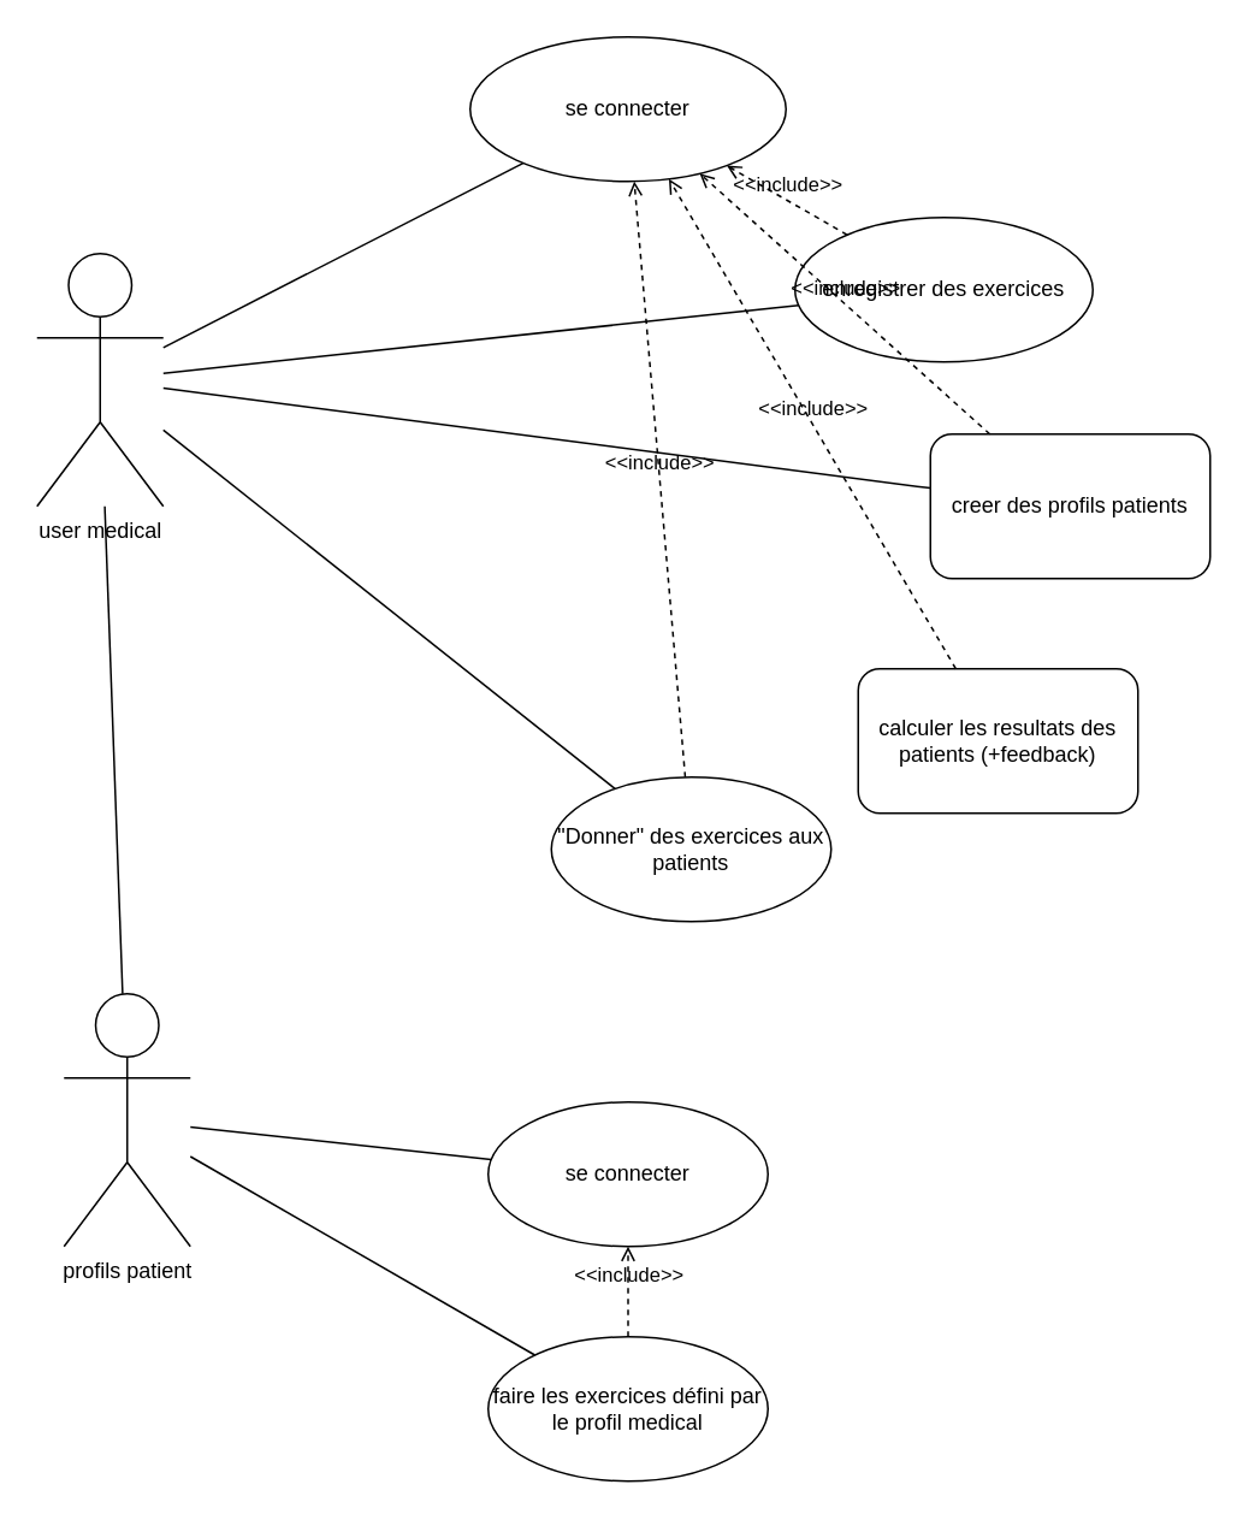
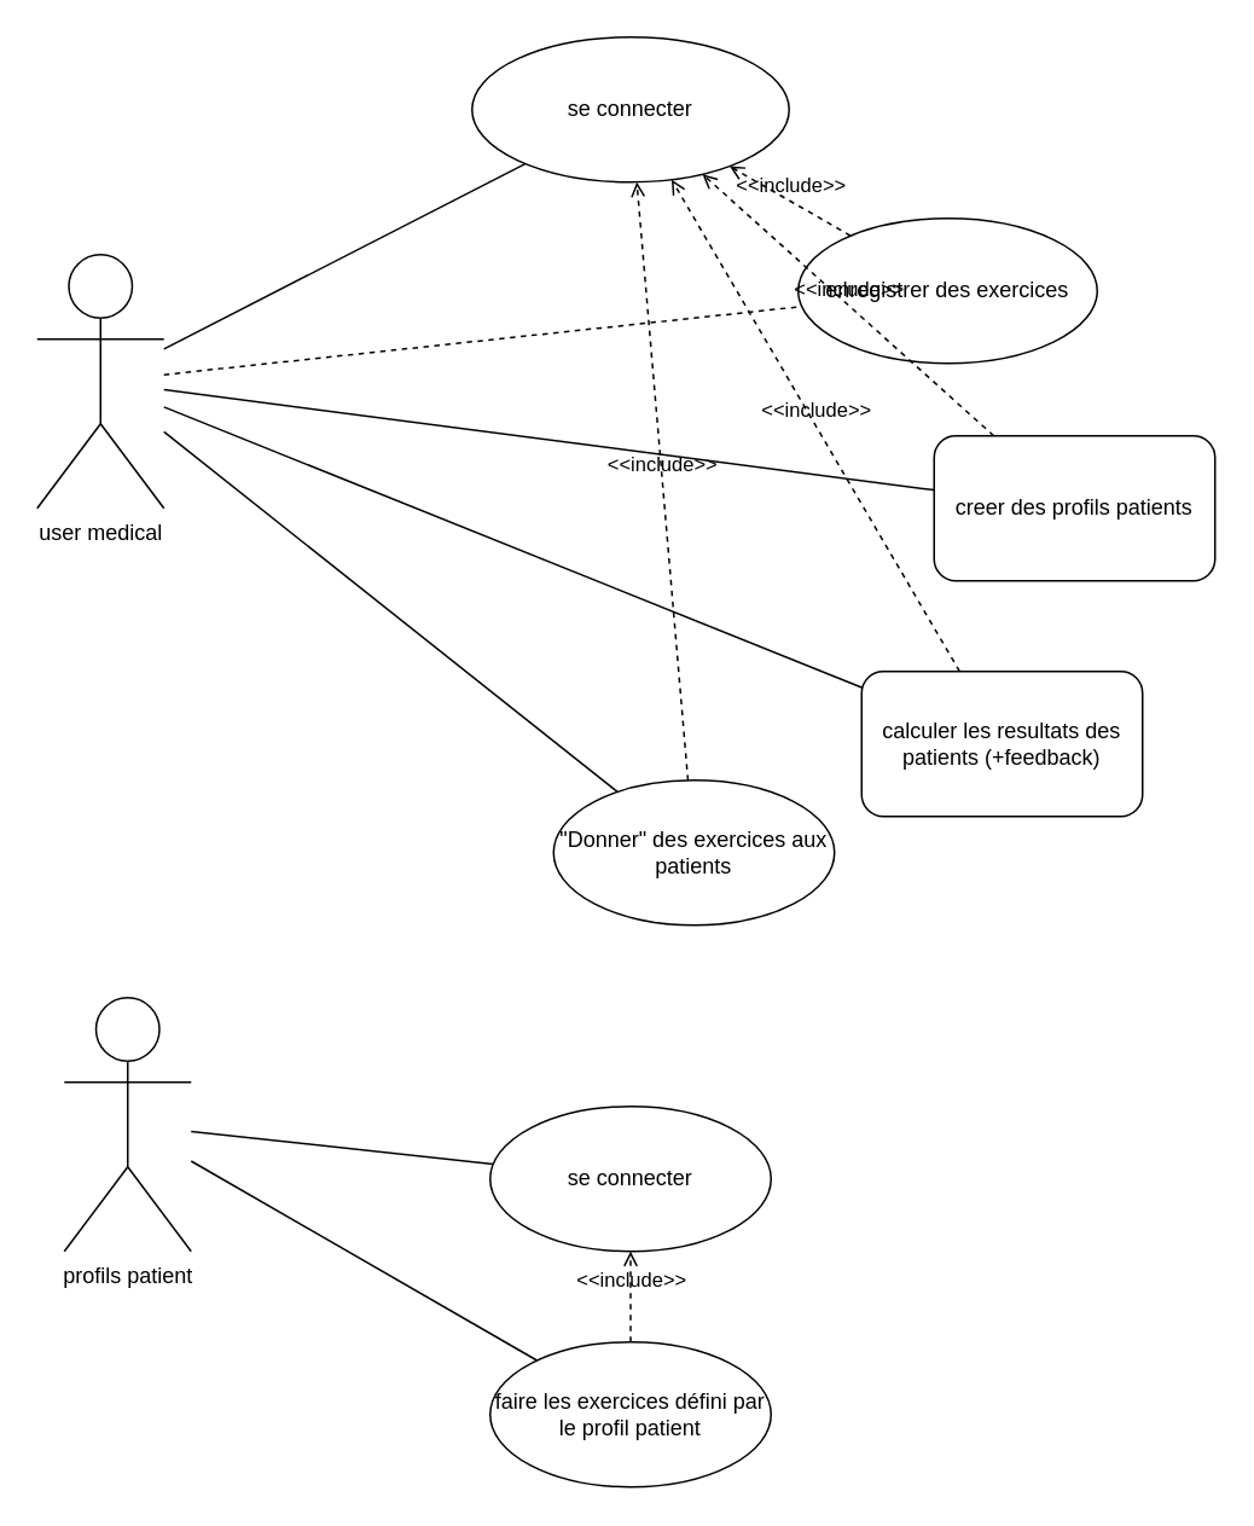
  <mxCell id="0" />
  <mxCell id="1" parent="0" />
  <mxCell id="2" value="user medical" style="shape=umlActor;verticalLabelPosition=bottom;verticalAlign=top;html=1;outlineConnect=0;" parent="1" vertex="1"><mxGeometry x="20" y="140" width="70" height="140" as="geometry" /></mxCell>
  <mxCell id="3" value="profils patient" style="shape=umlActor;verticalLabelPosition=bottom;verticalAlign=top;html=1;outlineConnect=0;" parent="1" vertex="1"><mxGeometry x="35" y="550" width="70" height="140" as="geometry" /></mxCell>
  <mxCell id="4" value="se connecter" style="ellipse;whiteSpace=wrap;html=1;" parent="1" vertex="1"><mxGeometry x="260" y="20" width="175" height="80" as="geometry" /></mxCell>
  <mxCell id="5" value="enregistrer des exercices" style="ellipse;whiteSpace=wrap;html=1;" parent="1" vertex="1"><mxGeometry x="440" y="120" width="165" height="80" as="geometry" /></mxCell>
  <mxCell id="6" value="creer des profils patients" style="whiteSpace=wrap;html=1;rounded=1;" parent="1" vertex="1"><mxGeometry x="515" y="240" width="155" height="80" as="geometry" /></mxCell>
  <mxCell id="7" value="se connecter" style="ellipse;whiteSpace=wrap;html=1;" parent="1" vertex="1"><mxGeometry x="270" y="610" width="155" height="80" as="geometry" /></mxCell>
- <mxCell id="8" value="faire les exercices défini par le profil medical" style="ellipse;whiteSpace=wrap;html=1;" parent="1" vertex="1"><mxGeometry x="270" y="740" width="155" height="80" as="geometry" /></mxCell>
+ <mxCell id="8" value="faire les exercices défini par le profil patient" style="ellipse;whiteSpace=wrap;html=1;" parent="1" vertex="1"><mxGeometry x="270" y="740" width="155" height="80" as="geometry" /></mxCell>
  <mxCell id="9" value="calculer les resultats des patients (+feedback)" style="whiteSpace=wrap;html=1;rounded=1;" parent="1" vertex="1"><mxGeometry x="475" y="370" width="155" height="80" as="geometry" /></mxCell>
  <mxCell id="10" value="" style="endArrow=none;html=1;rounded=0;" parent="1" source="2" target="4" edge="1"><mxGeometry width="50" height="50" relative="1" as="geometry"><mxPoint x="525" y="510" as="sourcePoint" /><mxPoint x="575" y="460" as="targetPoint" /></mxGeometry></mxCell>
- <mxCell id="11" value="" style="endArrow=none;html=1;rounded=0;" parent="1" source="2" target="5" edge="1"><mxGeometry width="50" height="50" relative="1" as="geometry"><mxPoint x="115" y="212" as="sourcePoint" /><mxPoint x="278" y="177" as="targetPoint" /></mxGeometry></mxCell>
+ <mxCell id="11" value="" style="endArrow=none;html=1;rounded=0;dashed=1;" parent="1" source="2" target="5" edge="1"><mxGeometry width="50" height="50" relative="1" as="geometry"><mxPoint x="115" y="212" as="sourcePoint" /><mxPoint x="278" y="177" as="targetPoint" /></mxGeometry></mxCell>
  <mxCell id="12" value="" style="endArrow=none;html=1;rounded=0;" parent="1" source="2" target="6" edge="1"><mxGeometry width="50" height="50" relative="1" as="geometry"><mxPoint x="115" y="222" as="sourcePoint" /><mxPoint x="496" y="245" as="targetPoint" /></mxGeometry></mxCell>
- <mxCell id="13" value="" style="endArrow=none;html=1;rounded=0;" parent="1" source="2" target="3" edge="1"><mxGeometry width="50" height="50" relative="1" as="geometry"><mxPoint x="125" y="232" as="sourcePoint" /><mxPoint x="460" y="357" as="targetPoint" /></mxGeometry></mxCell>
+ <mxCell id="13" value="" style="endArrow=none;html=1;rounded=0;" parent="1" source="2" target="9" edge="1"><mxGeometry width="50" height="50" relative="1" as="geometry"><mxPoint x="125" y="232" as="sourcePoint" /><mxPoint x="460" y="357" as="targetPoint" /></mxGeometry></mxCell>
  <mxCell id="14" value="" style="endArrow=none;html=1;rounded=0;" parent="1" source="3" target="7" edge="1"><mxGeometry width="50" height="50" relative="1" as="geometry"><mxPoint x="115" y="247" as="sourcePoint" /><mxPoint x="389" y="457" as="targetPoint" /></mxGeometry></mxCell>
  <mxCell id="15" value="" style="endArrow=none;html=1;rounded=0;" parent="1" source="3" target="8" edge="1"><mxGeometry width="50" height="50" relative="1" as="geometry"><mxPoint x="115" y="634" as="sourcePoint" /><mxPoint x="282" y="652" as="targetPoint" /></mxGeometry></mxCell>
  <mxCell id="16" value="&amp;lt;&amp;lt;include&amp;gt;&amp;gt;" style="html=1;verticalAlign=bottom;labelBackgroundColor=none;endArrow=open;endFill=0;dashed=1;rounded=0;" parent="1" source="5" target="4" edge="1"><mxGeometry width="160" relative="1" as="geometry"><mxPoint x="465" y="480" as="sourcePoint" /><mxPoint x="625" y="480" as="targetPoint" /></mxGeometry></mxCell>
  <mxCell id="17" value="&amp;lt;&amp;lt;include&amp;gt;&amp;gt;" style="html=1;verticalAlign=bottom;labelBackgroundColor=none;endArrow=open;endFill=0;dashed=1;rounded=0;" parent="1" source="6" target="4" edge="1"><mxGeometry width="160" relative="1" as="geometry"><mxPoint x="514" y="224" as="sourcePoint" /><mxPoint x="423" y="187" as="targetPoint" /></mxGeometry></mxCell>
  <mxCell id="18" value="&amp;lt;&amp;lt;include&amp;gt;&amp;gt;" style="html=1;verticalAlign=bottom;labelBackgroundColor=none;endArrow=open;endFill=0;dashed=1;rounded=0;" parent="1" source="9" target="4" edge="1"><mxGeometry width="160" relative="1" as="geometry"><mxPoint x="495" y="343" as="sourcePoint" /><mxPoint x="386" y="198" as="targetPoint" /></mxGeometry></mxCell>
  <mxCell id="19" value="&amp;lt;&amp;lt;include&amp;gt;&amp;gt;" style="html=1;verticalAlign=bottom;labelBackgroundColor=none;endArrow=open;endFill=0;dashed=1;rounded=0;" parent="1" source="8" target="7" edge="1"><mxGeometry width="160" relative="1" as="geometry"><mxPoint x="424" y="450" as="sourcePoint" /><mxPoint x="367" y="200" as="targetPoint" /></mxGeometry></mxCell>
  <mxCell id="20" value="&quot;Donner&quot; des exercices aux patients" style="ellipse;whiteSpace=wrap;html=1;" vertex="1" parent="1"><mxGeometry x="305" y="430" width="155" height="80" as="geometry" /></mxCell>
  <mxCell id="21" value="" style="endArrow=none;html=1;rounded=0;" edge="1" parent="1" source="2" target="20"><mxGeometry width="50" height="50" relative="1" as="geometry"><mxPoint x="355" y="330" as="sourcePoint" /><mxPoint x="405" y="280" as="targetPoint" /></mxGeometry></mxCell>
  <mxCell id="22" value="&amp;lt;&amp;lt;include&amp;gt;&amp;gt;" style="html=1;verticalAlign=bottom;labelBackgroundColor=none;endArrow=open;endFill=0;dashed=1;rounded=0;" edge="1" parent="1" source="20" target="4"><mxGeometry width="160" relative="1" as="geometry"><mxPoint x="540" y="382" as="sourcePoint" /><mxPoint x="380" y="109" as="targetPoint" /></mxGeometry></mxCell>
